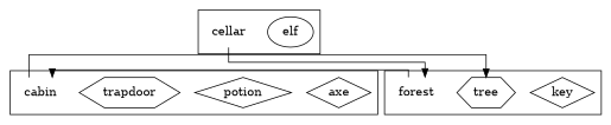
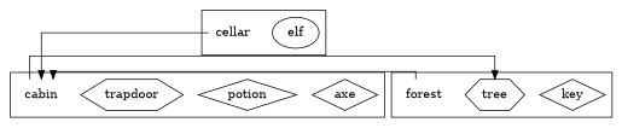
  digraph {
    splines=ortho
    node [shape=diamond]
    axe [description="A razor sharp axe"]
    potion [description="Magic potion"]
    trapdoor [description="Wooden trapdoor" shape=hexagon]
    cabin [description="A log cabin in the woods" shape=none]
    key [description="Brass key"]
    tree [description="A big tree" shape=hexagon]
    forest [description="A dark forest" shape=none]
    elf [description="Angry Elf" shape=ellipse]
    cellar [description="A dusty cellar" shape=none]
    subgraph sub_1 {
      subgraph cluster_2 {
        cabin
        subgraph sub_3 {
          axe
          potion
        }
        subgraph sub_4 {
          trapdoor
        }
      }
      subgraph cluster_5 {
        forest
        subgraph sub_6 {
          key
        }
        subgraph sub_7 {
          tree
        }
      }
      subgraph cluster_8 {
        cellar
        subgraph sub_9 {
          elf
        }
      }
    }
    subgraph sub_10 {
      cabin
      forest
      cellar
    }
    cabin -> tree
    forest -> cabin
-   cellar -> forest
+   cellar -> cabin
  }
